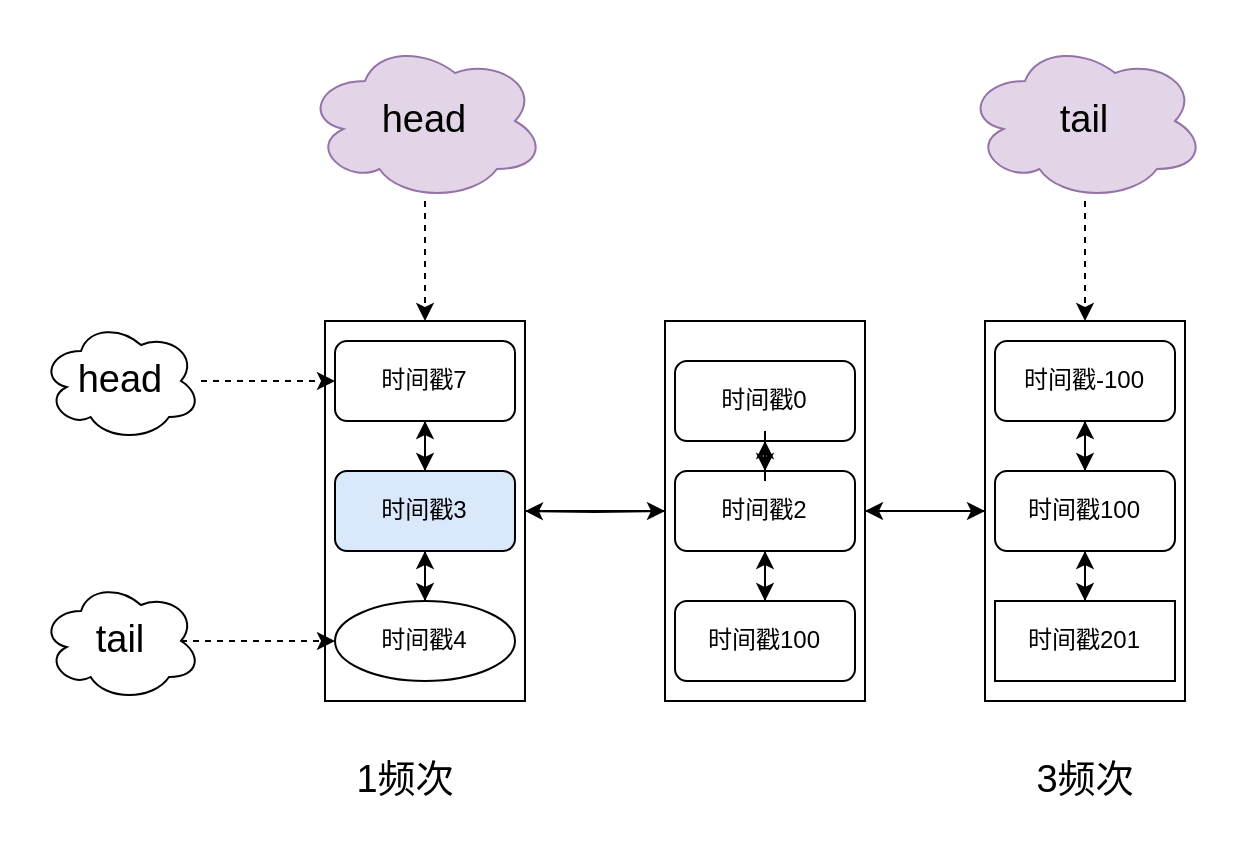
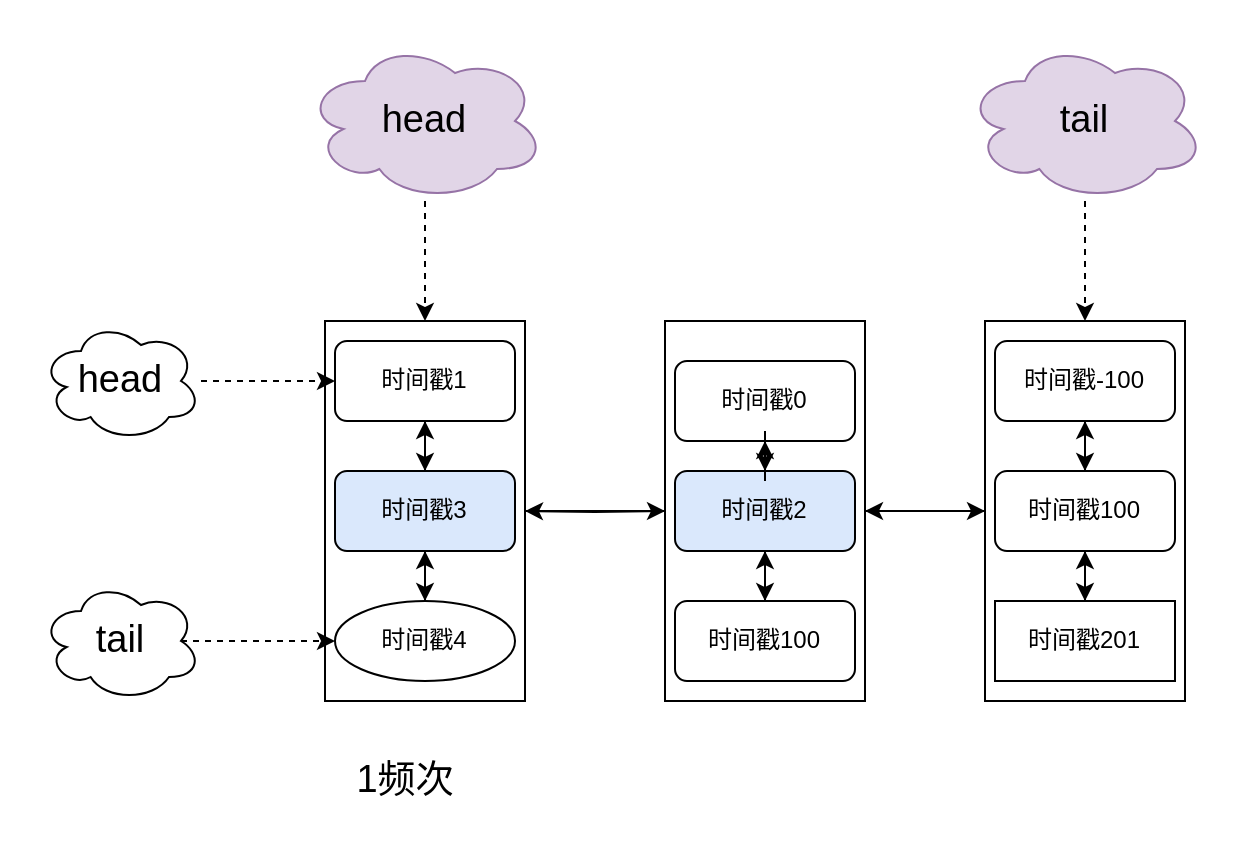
  <mxCell id="0" />
  <mxCell id="1" parent="0" />
  <mxCell id="2" value="" style="edgeStyle=orthogonalEdgeStyle;rounded=0;orthogonalLoop=1;jettySize=auto;html=1;" parent="1" target="23" edge="1"><mxGeometry relative="1" as="geometry"><mxPoint x="332" y="255" as="sourcePoint" /></mxGeometry></mxCell>
  <mxCell id="3" value="" style="edgeStyle=orthogonalEdgeStyle;rounded=0;orthogonalLoop=1;jettySize=auto;html=1;" parent="1" source="23" edge="1"><mxGeometry relative="1" as="geometry"><mxPoint x="332" y="255" as="targetPoint" /></mxGeometry></mxCell>
  <mxCell id="4" value="" style="group" parent="1" vertex="1" connectable="0"><mxGeometry x="332" y="160" width="100" height="190" as="geometry" /></mxCell>
  <mxCell id="5" value="" style="rounded=0;whiteSpace=wrap;html=1;" parent="4" vertex="1"><mxGeometry width="100" height="190" as="geometry" /></mxCell>
  <mxCell id="6" value="时间戳100" style="rounded=1;whiteSpace=wrap;html=1;" parent="4" vertex="1"><mxGeometry x="5" y="140" width="90" height="40" as="geometry" /></mxCell>
  <mxCell id="7" style="edgeStyle=orthogonalEdgeStyle;rounded=0;orthogonalLoop=1;jettySize=auto;html=1;" parent="4" source="8" target="6" edge="1"><mxGeometry relative="1" as="geometry" /></mxCell>
- <mxCell id="8" value="时间戳2" style="rounded=1;whiteSpace=wrap;html=1;" parent="4" vertex="1"><mxGeometry x="5" y="75" width="90" height="40" as="geometry" /></mxCell>
+ <mxCell id="8" value="时间戳2" style="rounded=1;whiteSpace=wrap;html=1;fillColor=#dae8fc;" parent="4" vertex="1"><mxGeometry x="5" y="75" width="90" height="40" as="geometry" /></mxCell>
  <mxCell id="9" value="" style="edgeStyle=orthogonalEdgeStyle;rounded=0;orthogonalLoop=1;jettySize=auto;html=1;" parent="4" source="6" target="8" edge="1"><mxGeometry relative="1" as="geometry"><Array as="points"><mxPoint x="40" y="160" /><mxPoint x="40" y="160" /></Array></mxGeometry></mxCell>
  <mxCell id="10" style="edgeStyle=orthogonalEdgeStyle;rounded=0;orthogonalLoop=1;jettySize=auto;html=1;entryX=0.5;entryY=0;entryDx=0;entryDy=0;" parent="4" source="11" target="8" edge="1"><mxGeometry relative="1" as="geometry" /></mxCell>
  <mxCell id="11" value="时间戳0" style="rounded=1;whiteSpace=wrap;html=1;" parent="4" vertex="1"><mxGeometry x="5" y="20" width="90" height="40" as="geometry" /></mxCell>
  <mxCell id="12" value="" style="edgeStyle=orthogonalEdgeStyle;rounded=0;orthogonalLoop=1;jettySize=auto;html=1;" parent="4" source="8" target="11" edge="1"><mxGeometry relative="1" as="geometry" /></mxCell>
  <mxCell id="13" value="" style="group" parent="1" vertex="1" connectable="0"><mxGeometry x="492" y="160" width="100" height="190" as="geometry" /></mxCell>
  <mxCell id="14" value="" style="rounded=0;whiteSpace=wrap;html=1;" parent="13" vertex="1"><mxGeometry width="100" height="190" as="geometry" /></mxCell>
  <mxCell id="15" value="时间戳201" style="whiteSpace=wrap;html=1;rounded=0;" parent="13" vertex="1"><mxGeometry x="5" y="140" width="90" height="40" as="geometry" /></mxCell>
  <mxCell id="16" style="edgeStyle=orthogonalEdgeStyle;rounded=0;orthogonalLoop=1;jettySize=auto;html=1;" parent="13" source="17" target="15" edge="1"><mxGeometry relative="1" as="geometry" /></mxCell>
  <mxCell id="17" value="时间戳100" style="rounded=1;whiteSpace=wrap;html=1;" parent="13" vertex="1"><mxGeometry x="5" y="75" width="90" height="40" as="geometry" /></mxCell>
  <mxCell id="18" value="" style="edgeStyle=orthogonalEdgeStyle;rounded=0;orthogonalLoop=1;jettySize=auto;html=1;" parent="13" source="15" target="17" edge="1"><mxGeometry relative="1" as="geometry"><Array as="points"><mxPoint x="40" y="160" /><mxPoint x="40" y="160" /></Array></mxGeometry></mxCell>
  <mxCell id="19" style="edgeStyle=orthogonalEdgeStyle;rounded=0;orthogonalLoop=1;jettySize=auto;html=1;entryX=0.5;entryY=0;entryDx=0;entryDy=0;" parent="13" source="20" target="17" edge="1"><mxGeometry relative="1" as="geometry" /></mxCell>
  <mxCell id="20" value="时间戳-100" style="rounded=1;whiteSpace=wrap;html=1;" parent="13" vertex="1"><mxGeometry x="5" y="10" width="90" height="40" as="geometry" /></mxCell>
  <mxCell id="21" value="" style="edgeStyle=orthogonalEdgeStyle;rounded=0;orthogonalLoop=1;jettySize=auto;html=1;" parent="13" source="17" target="20" edge="1"><mxGeometry relative="1" as="geometry" /></mxCell>
  <mxCell id="22" value="" style="group" parent="1" vertex="1" connectable="0"><mxGeometry x="162" y="160" width="100" height="190" as="geometry" /></mxCell>
  <mxCell id="23" value="" style="rounded=0;whiteSpace=wrap;html=1;" parent="22" vertex="1"><mxGeometry width="100" height="190" as="geometry" /></mxCell>
  <mxCell id="24" value="时间戳4" style="ellipse;whiteSpace=wrap;html=1;" parent="22" vertex="1"><mxGeometry x="5" y="140" width="90" height="40" as="geometry" /></mxCell>
  <mxCell id="25" style="edgeStyle=orthogonalEdgeStyle;rounded=0;orthogonalLoop=1;jettySize=auto;html=1;" parent="22" source="26" target="24" edge="1"><mxGeometry relative="1" as="geometry" /></mxCell>
  <mxCell id="26" value="时间戳3" style="rounded=1;whiteSpace=wrap;html=1;fillColor=#dae8fc;" parent="22" vertex="1"><mxGeometry x="5" y="75" width="90" height="40" as="geometry" /></mxCell>
  <mxCell id="27" value="" style="edgeStyle=orthogonalEdgeStyle;rounded=0;orthogonalLoop=1;jettySize=auto;html=1;" parent="22" source="24" target="26" edge="1"><mxGeometry relative="1" as="geometry"><Array as="points"><mxPoint x="40" y="160" /><mxPoint x="40" y="160" /></Array></mxGeometry></mxCell>
  <mxCell id="28" style="edgeStyle=orthogonalEdgeStyle;rounded=0;orthogonalLoop=1;jettySize=auto;html=1;entryX=0.5;entryY=0;entryDx=0;entryDy=0;" parent="22" source="29" target="26" edge="1"><mxGeometry relative="1" as="geometry" /></mxCell>
- <mxCell id="29" value="时间戳7" style="rounded=1;whiteSpace=wrap;html=1;" parent="22" vertex="1"><mxGeometry x="5" y="10" width="90" height="40" as="geometry" /></mxCell>
+ <mxCell id="29" value="时间戳1" style="rounded=1;whiteSpace=wrap;html=1;" parent="22" vertex="1"><mxGeometry x="5" y="10" width="90" height="40" as="geometry" /></mxCell>
  <mxCell id="30" value="" style="edgeStyle=orthogonalEdgeStyle;rounded=0;orthogonalLoop=1;jettySize=auto;html=1;" parent="22" source="26" target="29" edge="1"><mxGeometry relative="1" as="geometry" /></mxCell>
  <mxCell id="31" style="edgeStyle=orthogonalEdgeStyle;rounded=0;orthogonalLoop=1;jettySize=auto;html=1;entryX=1;entryY=0.5;entryDx=0;entryDy=0;" parent="1" source="14" target="5" edge="1"><mxGeometry relative="1" as="geometry" /></mxCell>
  <mxCell id="32" style="edgeStyle=orthogonalEdgeStyle;rounded=0;orthogonalLoop=1;jettySize=auto;html=1;entryX=0;entryY=0.5;entryDx=0;entryDy=0;" parent="1" source="5" target="14" edge="1"><mxGeometry relative="1" as="geometry" /></mxCell>
  <mxCell id="33" value="1频次" style="text;html=1;resizable=0;autosize=1;align=center;verticalAlign=middle;points=[];fillColor=none;strokeColor=none;rounded=0;fontSize=19;" parent="1" vertex="1"><mxGeometry x="167" y="370" width="70" height="40" as="geometry" /></mxCell>
- <mxCell id="34" value="3频次" style="text;html=1;resizable=0;autosize=1;align=center;verticalAlign=middle;points=[];fillColor=none;strokeColor=none;rounded=0;fontSize=19;" parent="1" vertex="1"><mxGeometry x="507" y="370" width="70" height="40" as="geometry" /></mxCell>
  <mxCell id="35" style="edgeStyle=orthogonalEdgeStyle;rounded=0;orthogonalLoop=1;jettySize=auto;html=1;dashed=1;fontSize=19;" parent="1" source="36" target="29" edge="1"><mxGeometry relative="1" as="geometry" /></mxCell>
  <mxCell id="36" value="head" style="ellipse;shape=cloud;whiteSpace=wrap;html=1;fontSize=19;" parent="1" vertex="1"><mxGeometry x="20" y="160" width="80" height="60" as="geometry" /></mxCell>
  <mxCell id="37" style="edgeStyle=orthogonalEdgeStyle;rounded=0;orthogonalLoop=1;jettySize=auto;html=1;exitX=0.875;exitY=0.5;exitDx=0;exitDy=0;exitPerimeter=0;fontSize=19;dashed=1;" parent="1" source="38" target="24" edge="1"><mxGeometry relative="1" as="geometry" /></mxCell>
  <mxCell id="38" value="tail" style="ellipse;shape=cloud;whiteSpace=wrap;html=1;fontSize=19;" parent="1" vertex="1"><mxGeometry x="20" y="290" width="80" height="60" as="geometry" /></mxCell>
  <mxCell id="39" style="edgeStyle=orthogonalEdgeStyle;rounded=0;orthogonalLoop=1;jettySize=auto;html=1;dashed=1;fontSize=19;" parent="1" source="40" target="23" edge="1"><mxGeometry relative="1" as="geometry" /></mxCell>
  <mxCell id="40" value="head" style="ellipse;shape=cloud;whiteSpace=wrap;html=1;fontSize=19;fillColor=#e1d5e7;strokeColor=#9673a6;" parent="1" vertex="1"><mxGeometry x="152" y="20" width="120" height="80" as="geometry" /></mxCell>
  <mxCell id="41" style="edgeStyle=orthogonalEdgeStyle;rounded=0;orthogonalLoop=1;jettySize=auto;html=1;entryX=0.5;entryY=0;entryDx=0;entryDy=0;dashed=1;fontSize=19;" parent="1" source="42" target="14" edge="1"><mxGeometry relative="1" as="geometry" /></mxCell>
  <mxCell id="42" value="tail" style="ellipse;shape=cloud;whiteSpace=wrap;html=1;fontSize=19;fillColor=#e1d5e7;strokeColor=#9673a6;" parent="1" vertex="1"><mxGeometry x="482" y="20" width="120" height="80" as="geometry" /></mxCell>
